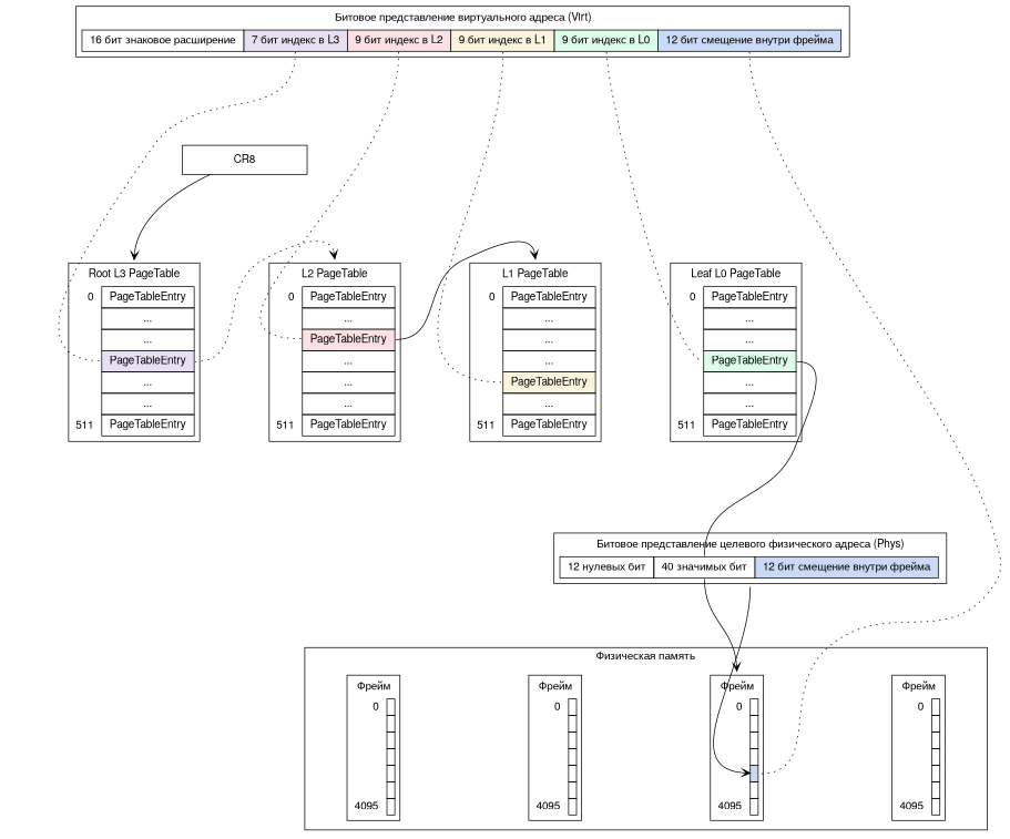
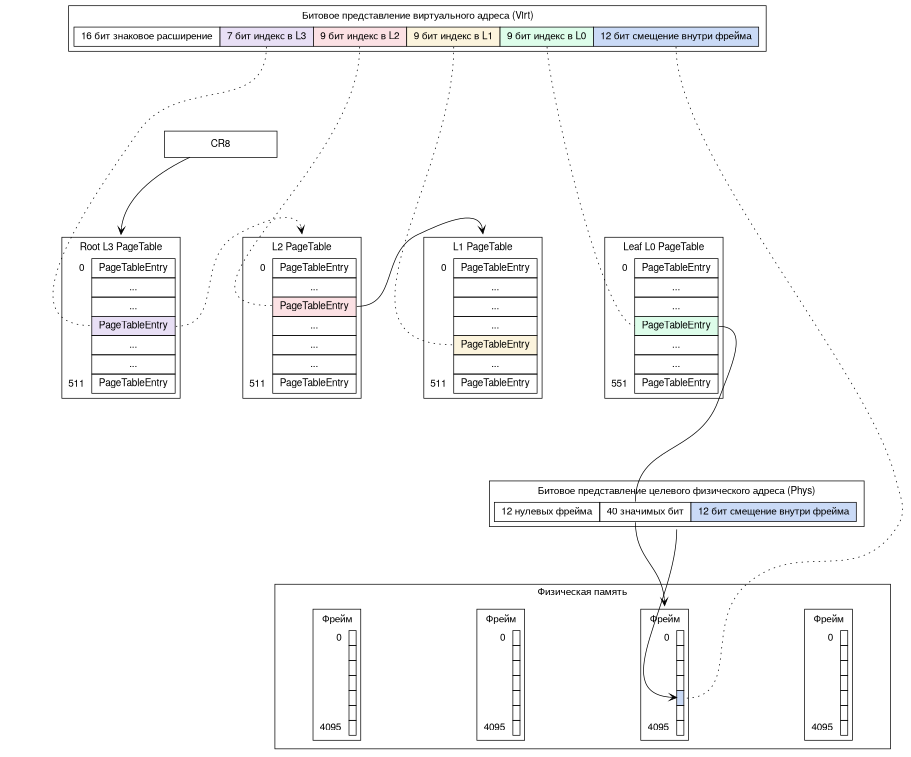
  digraph {
    fontname="Helvetica,Arial,sans-serif"
    nodesep=1
    rankdir=TD
    ranksep=1.5
    node [fontname="Helvetica,Arial,sans-serif" shape=plaintext]
    edge [arrowhead=vee fontname="Helvetica,Arial,sans-serif" headport=n style=dotted]
    n1 [label=<                     <table border='1' cellborder='0' cellspacing='4'>                         <tr><td colspan='2' port='l3start'>Root L3 PageTable</td></tr>                         <tr>                             <td><table border='0' cellborder='0' cellspacing='0'>                                 <tr><td align='right' port='l30'>0</td></tr>                                 <tr><td align='right'></td> </tr>                                 <tr><td align='right'></td> </tr>                                 <tr><td align='right'></td> </tr>                                 <tr><td align='right'></td> </tr>                                 <tr><td align='right'></td> </tr>                                 <tr><td align='right' port='l3t'> </td></tr>                                 <tr><td align='right'></td> </tr>                                 <tr><td align='right'></td> </tr>                                 <tr><td align='right'></td> </tr>                                 <tr><td align='right'></td> </tr>                                 <tr><td align='right'></td> </tr>                                 <tr><td align='right'>511</td></tr>                             </table></td>                             <td><table border='0' cellborder='1' cellpadding='5' cellspacing='0'>                                 <tr><td> PageTableEntry </td></tr>                                 <tr><td>...</td></tr>                                 <tr><td>...</td></tr>                                 <tr><td bgcolor='#E8DFF5' port='l3pte'> PageTableEntry </td></tr>                                 <tr><td>...</td></tr>                                 <tr><td>...</td></tr>                                 <tr><td> PageTableEntry </td></tr>                             </table></td>                         </tr>                     </table>                 > width=2.2]
    n2 [label=<                     <table border='1' cellborder='0' cellspacing='4'>                         <tr><td colspan='2' port='l2start'>L2 PageTable</td></tr>                         <tr>                             <td><table border='0' cellborder='0' cellspacing='0'>                                 <tr><td align='right' port='l20'>0</td></tr>                                 <tr><td align='right'></td> </tr>                                 <tr><td align='right'></td> </tr>                                 <tr><td align='right'></td> </tr>                                 <tr><td align='right'></td> </tr>                                 <tr><td align='right'></td> </tr>                                 <tr><td align='right' port='l2t'> </td></tr>                                 <tr><td align='right'></td> </tr>                                 <tr><td align='right'></td> </tr>                                 <tr><td align='right'></td> </tr>                                 <tr><td align='right'></td> </tr>                                 <tr><td align='right'></td> </tr>                                 <tr><td align='right'>511</td></tr>                             </table></td>                             <td><table border='0' cellborder='1' cellpadding='5' cellspacing='0'>                                 <tr><td> PageTableEntry </td></tr>                                 <tr><td>...</td></tr>                                 <tr><td bgcolor='#FCE1E4' port='l2pte'> PageTableEntry </td></tr>                                 <tr><td>...</td></tr>                                 <tr><td>...</td></tr>                                 <tr><td>...</td></tr>                                 <tr><td> PageTableEntry </td></tr>                             </table></td>                         </tr>                     </table>                 > width=2.2]
    n3 [label=<                     <table border='1' cellborder='0' cellspacing='4'>                         <tr><td colspan='2' port='l1start'>L1 PageTable</td></tr>                         <tr>                             <td><table border='0' cellborder='0' cellspacing='0'>                                 <tr><td align='right' port='l10'>0</td></tr>                                 <tr><td align='right'></td> </tr>                                 <tr><td align='right'></td> </tr>                                 <tr><td align='right'></td> </tr>                                 <tr><td align='right'></td> </tr>                                 <tr><td align='right'></td> </tr>                                 <tr><td align='right' port='l1t'> </td></tr>                                 <tr><td align='right'></td> </tr>                                 <tr><td align='right'></td> </tr>                                 <tr><td align='right'></td> </tr>                                 <tr><td align='right'></td> </tr>                                 <tr><td align='right'></td> </tr>                                 <tr><td align='right'>511</td></tr>                             </table></td>                             <td><table border='0' cellborder='1' cellpadding='5' cellspacing='0'>                                 <tr><td> PageTableEntry </td></tr>                                 <tr><td>...</td></tr>                                 <tr><td>...</td></tr>                                 <tr><td>...</td></tr>                                 <tr><td bgcolor='#FCF4DD' port='l1pte'> PageTableEntry </td></tr>                                 <tr><td>...</td></tr>                                 <tr><td> PageTableEntry </td></tr>                             </table></td>                         </tr>                     </table>                 > width=2.2]
-   n4 [label=<                     <table border='1' cellborder='0' cellspacing='4'>                         <tr><td colspan='2' port='l0start'>Leaf L0 PageTable</td></tr>                         <tr>                             <td><table border='0' cellborder='0' cellspacing='0'>                                 <tr><td align='right' port='l00'>0</td></tr>                                 <tr><td align='right'></td> </tr>                                 <tr><td align='right'></td> </tr>                                 <tr><td align='right'></td> </tr>                                 <tr><td align='right'></td> </tr>                                 <tr><td align='right'></td> </tr>                                 <tr><td align='right' port='l0t'> </td></tr>                                 <tr><td align='right'></td> </tr>                                 <tr><td align='right'></td> </tr>                                 <tr><td align='right'></td> </tr>                                 <tr><td align='right'></td> </tr>                                 <tr><td align='right'></td> </tr>                                 <tr><td align='right'>511</td></tr>                             </table></td>                             <td><table border='0' cellborder='1' cellpadding='5' cellspacing='0'>                                 <tr><td> PageTableEntry </td></tr>                                 <tr><td>...</td></tr>                                 <tr><td>...</td></tr>                                 <tr><td bgcolor='#DDFDEA' port='l0pte'> PageTableEntry </td></tr>                                 <tr><td>...</td></tr>                                 <tr><td>...</td></tr>                                 <tr><td> PageTableEntry </td></tr>                             </table></td>                         </tr>                     </table>                 > width=2.2]
+   n4 [label=<                     <table border='1' cellborder='0' cellspacing='4'>                         <tr><td colspan='2' port='l0start'>Leaf L0 PageTable</td></tr>                         <tr>                             <td><table border='0' cellborder='0' cellspacing='0'>                                 <tr><td align='right' port='l00'>0</td></tr>                                 <tr><td align='right'></td> </tr>                                 <tr><td align='right'></td> </tr>                                 <tr><td align='right'></td> </tr>                                 <tr><td align='right'></td> </tr>                                 <tr><td align='right'></td> </tr>                                 <tr><td align='right' port='l0t'> </td></tr>                                 <tr><td align='right'></td> </tr>                                 <tr><td align='right'></td> </tr>                                 <tr><td align='right'></td> </tr>                                 <tr><td align='right'></td> </tr>                                 <tr><td align='right'></td> </tr>                                 <tr><td align='right'>551</td></tr>                             </table></td>                             <td><table border='0' cellborder='1' cellpadding='5' cellspacing='0'>                                 <tr><td> PageTableEntry </td></tr>                                 <tr><td>...</td></tr>                                 <tr><td>...</td></tr>                                 <tr><td bgcolor='#DDFDEA' port='l0pte'> PageTableEntry </td></tr>                                 <tr><td>...</td></tr>                                 <tr><td>...</td></tr>                                 <tr><td> PageTableEntry </td></tr>                             </table></td>                         </tr>                     </table>                 > width=2.2]
    n5 [label=<                     <table border='1' cellborder='0' cellspacing='4'>                         <tr><td colspan='2' port='fstart'>Фрейм</td></tr>                         <tr><td><table border='0' cellborder='0' cellspacing='0'>                             <tr><td align='right' port='f0'>0</td></tr>                             <tr><td align='right'> </td></tr>                             <tr><td align='right'> </td></tr>                             <tr><td align='right'> </td></tr>                             <tr><td align='right'> </td></tr>                             <tr><td align='right'> </td></tr>                             <tr><td align='right'>4095</td></tr>                         </table></td>                          <td><table border='0' cellborder='1' cellspacing='0'>                             <tr><td port='f0'> </td></tr>                             <tr><td> </td></tr>                             <tr><td> </td></tr>                             <tr><td port='fm'> </td></tr>                             <tr><td> </td></tr>                             <tr><td> </td></tr>                             <tr><td> </td></tr>                         </table></td></tr>                     </table>                 > width=2.2]
    n6 [label=<                     <table border='1' cellborder='0' cellspacing='4'>                         <tr><td colspan='2' port='fstart'>Фрейм</td></tr>                         <tr><td><table border='0' cellborder='0' cellspacing='0'>                             <tr><td align='right' port='f0'>0</td></tr>                             <tr><td align='right'> </td></tr>                             <tr><td align='right'> </td></tr>                             <tr><td align='right'> </td></tr>                             <tr><td align='right'> </td></tr>                             <tr><td align='right'> </td></tr>                             <tr><td align='right'>4095</td></tr>                         </table></td>                          <td><table border='0' cellborder='1' cellspacing='0'>                             <tr><td port='f0'> </td></tr>                             <tr><td> </td></tr>                             <tr><td> </td></tr>                             <tr><td> </td></tr>                             <tr><td bgcolor='#CADAF6' port='fm'> </td></tr>                             <tr><td> </td></tr>                             <tr><td> </td></tr>                         </table></td></tr>                     </table>                 > width=2.2]
    n7 [label=<                     <table border='1' cellborder='0' cellspacing='4'>                         <tr><td colspan='2' port='fstart'>Фрейм</td></tr>                         <tr><td><table border='0' cellborder='0' cellspacing='0'>                             <tr><td align='right' port='f0'>0</td></tr>                             <tr><td align='right'> </td></tr>                             <tr><td align='right'> </td></tr>                             <tr><td align='right'> </td></tr>                             <tr><td align='right'> </td></tr>                             <tr><td align='right'> </td></tr>                             <tr><td align='right'>4095</td></tr>                         </table></td>                          <td><table border='0' cellborder='1' cellspacing='0'>                             <tr><td port='f0'> </td></tr>                             <tr><td> </td></tr>                             <tr><td> </td></tr>                             <tr><td port='fm'> </td></tr>                             <tr><td> </td></tr>                             <tr><td> </td></tr>                             <tr><td> </td></tr>                         </table></td></tr>                     </table>                 > width=2.2]
    n8 [label=<                     <table border='1' cellborder='0' cellspacing='4'>                         <tr><td colspan='2' port='fstart'>Фрейм</td></tr>                         <tr><td><table border='0' cellborder='0' cellspacing='0'>                             <tr><td align='right' port='f0'>0</td></tr>                             <tr><td align='right'> </td></tr>                             <tr><td align='right'> </td></tr>                             <tr><td align='right'> </td></tr>                             <tr><td align='right'> </td></tr>                             <tr><td align='right'> </td></tr>                             <tr><td align='right'>4095</td></tr>                         </table></td>                          <td><table border='0' cellborder='1' cellspacing='0'>                             <tr><td port='f0'> </td></tr>                             <tr><td> </td></tr>                             <tr><td> </td></tr>                             <tr><td port='fm'> </td></tr>                             <tr><td> </td></tr>                             <tr><td> </td></tr>                             <tr><td> </td></tr>                         </table></td></tr>                     </table>                 > width=2.2]
-   n9 [label=<                     <table border='1' cellborder='0' cellspacing='4'>                         <tr><td colspan='2'>Битовое представление целевого физического адреса (Phys)</td></tr>                         <tr>                             <td><table border='0' cellborder='1' cellpadding='5' cellspacing='0'>                             <tr>                                 <td> 12 нулевых бит </td>                                 <td port='l0phys'> 40 значимых бит </td>                                 <td bgcolor='#CADAF6' port='off'> 12 бит смещение внутри фрейма </td>                             </tr>                             </table></td>                         </tr>                     </table>                 > width=2.2]
+   n9 [label=<                     <table border='1' cellborder='0' cellspacing='4'>                         <tr><td colspan='2'>Битовое представление целевого физического адреса (Phys)</td></tr>                         <tr>                             <td><table border='0' cellborder='1' cellpadding='5' cellspacing='0'>                             <tr>                                 <td> 12 нулевых фрейма </td>                                 <td port='l0phys'> 40 значимых бит </td>                                 <td bgcolor='#CADAF6' port='off'> 12 бит смещение внутри фрейма </td>                             </tr>                             </table></td>                         </tr>                     </table>                 > width=2.2]
    n10 [label=<             <table border='1' cellborder='0' cellspacing='4'>                 <tr><td colspan='2' port='l3start'>Битовое представление виртуального адреса (Virt)</td></tr>                 <tr>                     <td><table border='0' cellborder='1' cellpadding='5' cellspacing='0'>                     <tr>                         <td> 16 бит знаковое расширение </td>                         <td bgcolor='#E8DFF5' port='k3'> 7 бит индекс в L3 </td>                         <td bgcolor='#FCE1E4' port='k2'> 9 бит индекс в L2 </td>                         <td bgcolor='#FCF4DD' port='k1'> 9 бит индекс в L1 </td>                         <td bgcolor='#DDFDEA' port='k0'> 9 бит индекс в L0 </td>                         <td bgcolor='#CADAF6' port='off'> 12 бит смещение внутри фрейма </td>                     </tr>                     </table></td>                 </tr>             </table>         > width=2.2]
    n11 [label=CR8 shape=record width=2.2]
    subgraph sub_1 {
      rank=same
      n1
      n2
      n3
      n4
    }
    subgraph sub_2 {
      label="Page table\n"
      labelloc=t
      n1
      n2
      n3
      n4
      subgraph cluster_3 {
        label="L2 PageTable\n"
        labelloc=t
      }
      subgraph cluster_4 {
        label="Root L3 PageTable\n"
        labelloc=t
      }
      subgraph cluster_5 {
        label="L1 PageTable\n"
        labelloc=t
      }
      subgraph cluster_6 {
        label="Leaf L0 PageTable\n"
        labelloc=t
      }
    }
    subgraph cluster_7 {
      label="Физическая память\n"
      labelloc=t
      n5
      n6
      n7
      n8
    }
    n1 -> n2 [tailport=l3pte]
    n2 -> n3 [tailport=l2pte style=""]
    n4 -> n9 [arrowhead=none headport="l0phys:n" tailport=l0pte style=""]
    n4 -> n9 [style=invis tailport=l0pte]
    n9 -> n6 [tailport="l0phys:s" style=""]
    n9 -> n6 [headport="fm:w" tailport=s style=""]
    n10 -> n1 [arrowhead=none headport="l3pte:w" tailport="k3:s"]
    n10 -> n2 [arrowhead=none headport="l2pte:w" tailport="k2:s"]
    n10 -> n3 [arrowhead=none headport="l1pte:w" tailport="k1:s"]
    n10 -> n4 [arrowhead=none headport="l0pte:w" tailport="k0:s"]
    n10 -> n6 [arrowhead=none headport="fm:e" tailport="off:s"]
    n10 -> n11 [style=invis]
    n11 -> n1 [style=""]
  }
